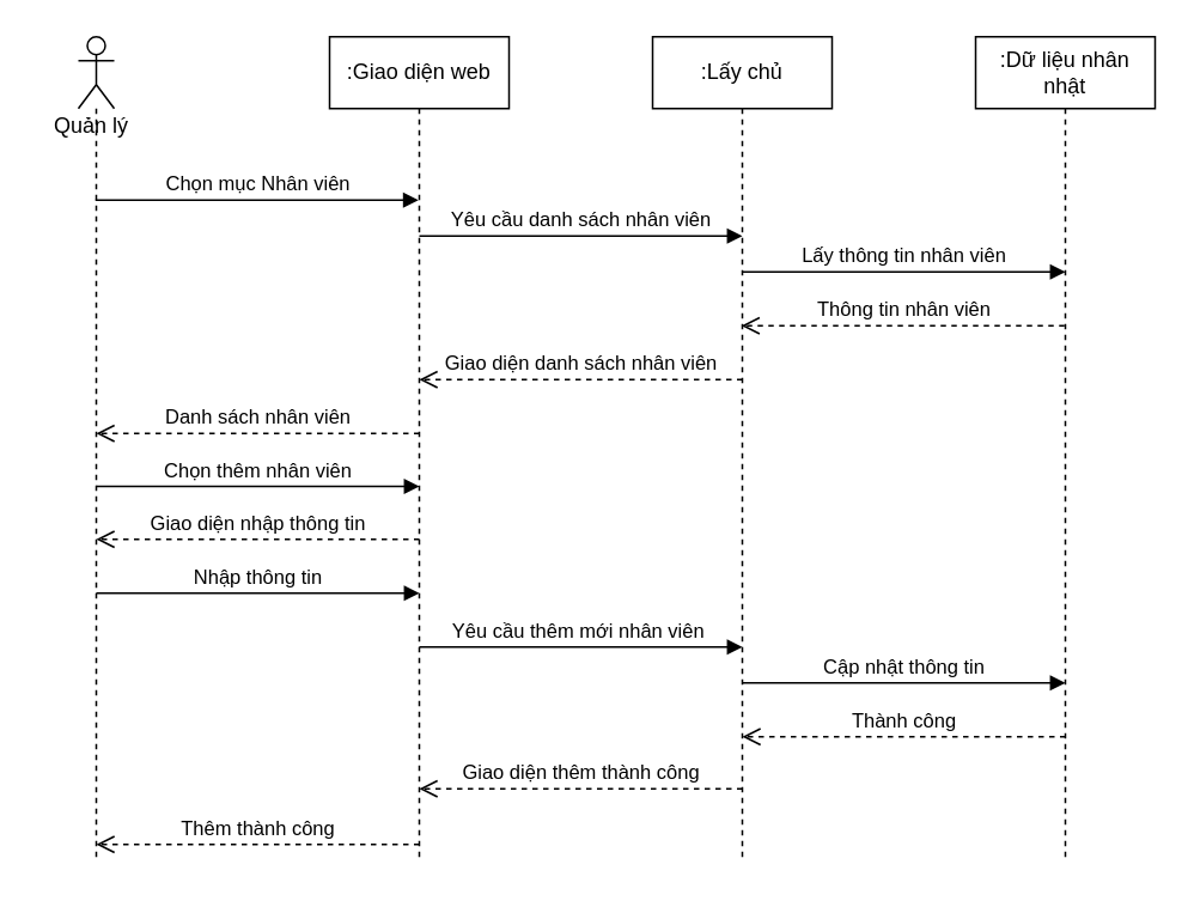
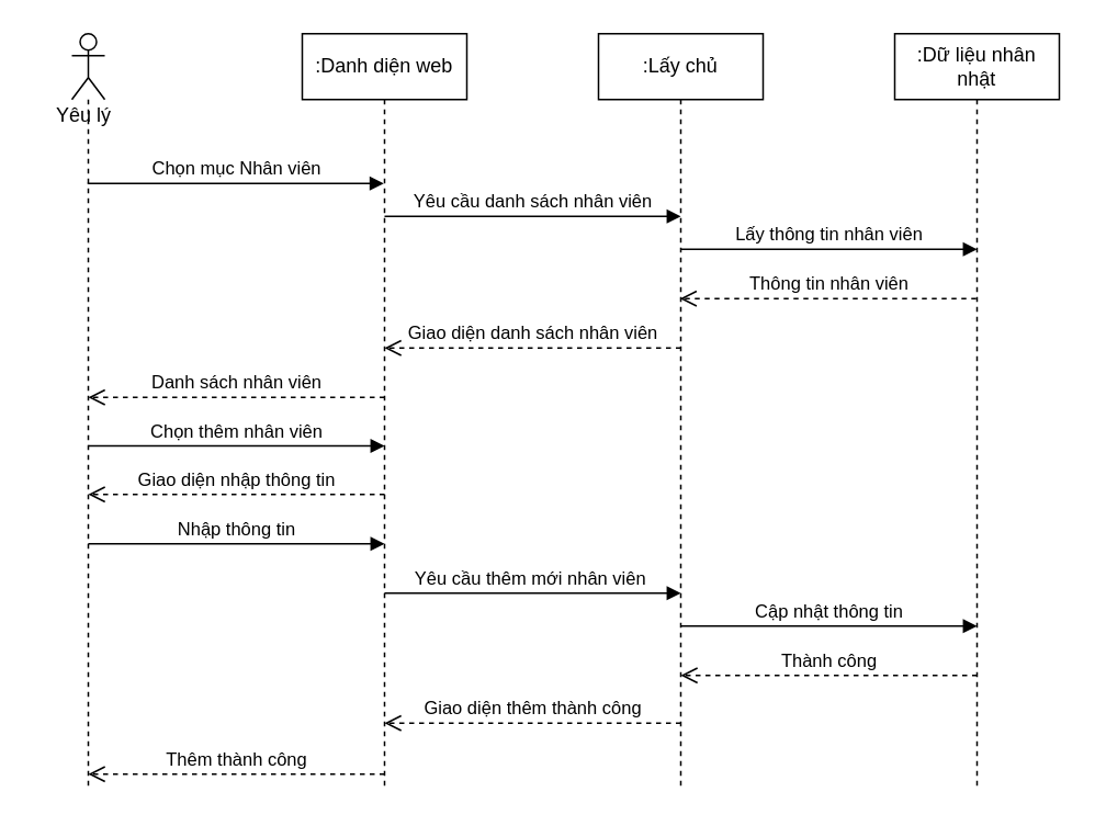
  <mxCell id="0" />
  <mxCell id="1" parent="0" />
  <mxCell id="2" value="" style="shape=umlLifeline;participant=umlActor;perimeter=lifelinePerimeter;whiteSpace=wrap;html=1;container=1;collapsible=0;recursiveResize=0;verticalAlign=top;spacingTop=36;outlineConnect=0;" vertex="1" parent="1"><mxGeometry x="43" y="20" width="20" height="460" as="geometry" /></mxCell>
- <mxCell id="3" value="Quản lý" style="text;html=1;align=center;verticalAlign=middle;resizable=0;points=[];autosize=1;strokeColor=none;fillColor=none;" vertex="1" parent="1"><mxGeometry x="20" y="60" width="60" height="20" as="geometry" /></mxCell>
- <mxCell id="4" value=":Giao diện web" style="shape=umlLifeline;perimeter=lifelinePerimeter;whiteSpace=wrap;html=1;container=1;collapsible=0;recursiveResize=0;outlineConnect=0;" vertex="1" parent="1"><mxGeometry x="183" y="20" width="100" height="460" as="geometry" /></mxCell>
+ <mxCell id="3" value="Yêu lý" style="text;html=1;align=center;verticalAlign=middle;resizable=0;points=[];autosize=1;strokeColor=none;fillColor=none;" vertex="1" parent="1"><mxGeometry x="20" y="60" width="60" height="20" as="geometry" /></mxCell>
+ <mxCell id="4" value=":Danh diện web" style="shape=umlLifeline;perimeter=lifelinePerimeter;whiteSpace=wrap;html=1;container=1;collapsible=0;recursiveResize=0;outlineConnect=0;" vertex="1" parent="1"><mxGeometry x="183" y="20" width="100" height="460" as="geometry" /></mxCell>
  <mxCell id="5" value="Danh sách nhân viên" style="html=1;verticalAlign=bottom;endArrow=open;dashed=1;endSize=8;rounded=0;" edge="1" parent="4"><mxGeometry relative="1" as="geometry"><mxPoint x="50" y="221" as="sourcePoint" /><mxPoint x="-130" y="221" as="targetPoint" /><Array as="points"><mxPoint x="-69.5" y="221" /></Array></mxGeometry></mxCell>
  <mxCell id="6" value="Chọn thêm nhân viên" style="html=1;verticalAlign=bottom;endArrow=block;rounded=0;" edge="1" parent="4"><mxGeometry width="80" relative="1" as="geometry"><mxPoint x="-130" y="250.5" as="sourcePoint" /><mxPoint x="50" y="250.5" as="targetPoint" /><Array as="points"><mxPoint x="0.5" y="250.5" /></Array></mxGeometry></mxCell>
  <mxCell id="7" value="Giao diện nhập thông tin" style="html=1;verticalAlign=bottom;endArrow=open;dashed=1;endSize=8;rounded=0;" edge="1" parent="4"><mxGeometry relative="1" as="geometry"><mxPoint x="50" y="280" as="sourcePoint" /><mxPoint x="-130" y="280" as="targetPoint" /><Array as="points"><mxPoint x="-69.5" y="280" /></Array></mxGeometry></mxCell>
  <mxCell id="8" value=":Lấy chủ" style="shape=umlLifeline;perimeter=lifelinePerimeter;whiteSpace=wrap;html=1;container=1;collapsible=0;recursiveResize=0;outlineConnect=0;" vertex="1" parent="1"><mxGeometry x="363" y="20" width="100" height="460" as="geometry" /></mxCell>
  <mxCell id="9" value="Giao diện danh sách nhân viên" style="html=1;verticalAlign=bottom;endArrow=open;dashed=1;endSize=8;rounded=0;" edge="1" parent="8"><mxGeometry relative="1" as="geometry"><mxPoint x="50" y="191" as="sourcePoint" /><mxPoint x="-130" y="191" as="targetPoint" /><Array as="points"><mxPoint x="-69.5" y="191" /></Array></mxGeometry></mxCell>
  <mxCell id="10" value="Giao diện thêm thành công" style="html=1;verticalAlign=bottom;endArrow=open;dashed=1;endSize=8;rounded=0;" edge="1" parent="8"><mxGeometry relative="1" as="geometry"><mxPoint x="50" y="419" as="sourcePoint" /><mxPoint x="-130" y="419" as="targetPoint" /><Array as="points"><mxPoint x="-69.5" y="419" /></Array></mxGeometry></mxCell>
  <mxCell id="11" value="Yêu cầu thêm mới nhân viên&amp;nbsp;" style="html=1;verticalAlign=bottom;endArrow=block;rounded=0;" edge="1" parent="8"><mxGeometry width="80" relative="1" as="geometry"><mxPoint x="-130" y="340" as="sourcePoint" /><mxPoint x="50" y="340" as="targetPoint" /><Array as="points"><mxPoint x="0.5" y="340" /></Array></mxGeometry></mxCell>
  <mxCell id="12" value="Thành công" style="html=1;verticalAlign=bottom;endArrow=open;dashed=1;endSize=8;rounded=0;" edge="1" parent="8"><mxGeometry relative="1" as="geometry"><mxPoint x="230" y="390" as="sourcePoint" /><mxPoint x="50" y="390" as="targetPoint" /><Array as="points"><mxPoint x="110.5" y="390" /></Array></mxGeometry></mxCell>
  <mxCell id="13" value="Cập nhật thông tin" style="html=1;verticalAlign=bottom;endArrow=block;rounded=0;" edge="1" parent="8"><mxGeometry width="80" relative="1" as="geometry"><mxPoint x="50" y="360" as="sourcePoint" /><mxPoint x="230" y="360" as="targetPoint" /><Array as="points"><mxPoint x="180.5" y="360" /></Array></mxGeometry></mxCell>
  <mxCell id="14" value=":Dữ liệu nhân nhật" style="shape=umlLifeline;perimeter=lifelinePerimeter;whiteSpace=wrap;html=1;container=1;collapsible=0;recursiveResize=0;outlineConnect=0;" vertex="1" parent="1"><mxGeometry x="543" y="20" width="100" height="460" as="geometry" /></mxCell>
  <mxCell id="15" value="Chọn mục Nhân viên" style="html=1;verticalAlign=bottom;endArrow=block;rounded=0;" edge="1" parent="1"><mxGeometry width="80" relative="1" as="geometry"><mxPoint x="52.5" y="111" as="sourcePoint" /><mxPoint x="232.5" y="111" as="targetPoint" /><Array as="points"><mxPoint x="183" y="111" /></Array></mxGeometry></mxCell>
  <mxCell id="16" value="Yêu cầu danh sách nhân viên" style="html=1;verticalAlign=bottom;endArrow=block;rounded=0;" edge="1" parent="1"><mxGeometry width="80" relative="1" as="geometry"><mxPoint x="233" y="131" as="sourcePoint" /><mxPoint x="413" y="131" as="targetPoint" /><Array as="points"><mxPoint x="363.5" y="131" /></Array></mxGeometry></mxCell>
  <mxCell id="17" value="Lấy thông tin nhân viên" style="html=1;verticalAlign=bottom;endArrow=block;rounded=0;" edge="1" parent="1"><mxGeometry width="80" relative="1" as="geometry"><mxPoint x="413" y="151" as="sourcePoint" /><mxPoint x="593" y="151" as="targetPoint" /><Array as="points"><mxPoint x="543.5" y="151" /></Array></mxGeometry></mxCell>
  <mxCell id="18" value="Thông tin nhân viên" style="html=1;verticalAlign=bottom;endArrow=open;dashed=1;endSize=8;rounded=0;" edge="1" parent="1"><mxGeometry relative="1" as="geometry"><mxPoint x="592.5" y="181" as="sourcePoint" /><mxPoint x="412.5" y="181" as="targetPoint" /><Array as="points"><mxPoint x="473" y="181" /></Array></mxGeometry></mxCell>
  <mxCell id="19" value="Nhập thông tin" style="html=1;verticalAlign=bottom;endArrow=block;rounded=0;" edge="1" parent="1"><mxGeometry width="80" relative="1" as="geometry"><mxPoint x="53" y="330" as="sourcePoint" /><mxPoint x="233" y="330" as="targetPoint" /><Array as="points"><mxPoint x="183.5" y="330" /></Array></mxGeometry></mxCell>
  <mxCell id="20" value="Thêm thành công" style="html=1;verticalAlign=bottom;endArrow=open;dashed=1;endSize=8;rounded=0;" edge="1" parent="1"><mxGeometry relative="1" as="geometry"><mxPoint x="233" y="470" as="sourcePoint" /><mxPoint x="53" y="470" as="targetPoint" /><Array as="points"><mxPoint x="113.5" y="470" /></Array></mxGeometry></mxCell>
